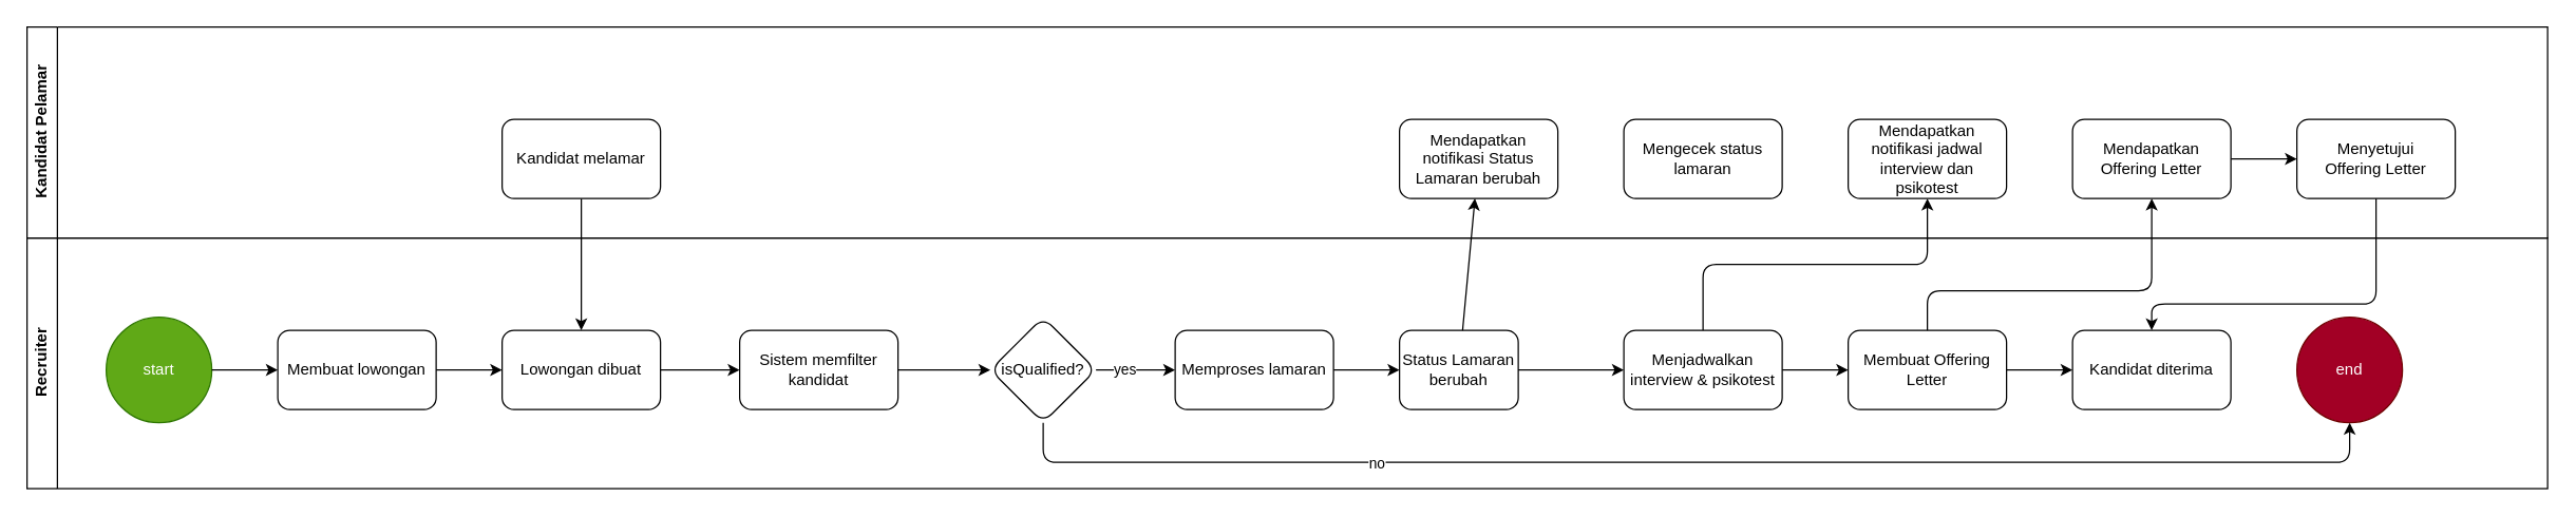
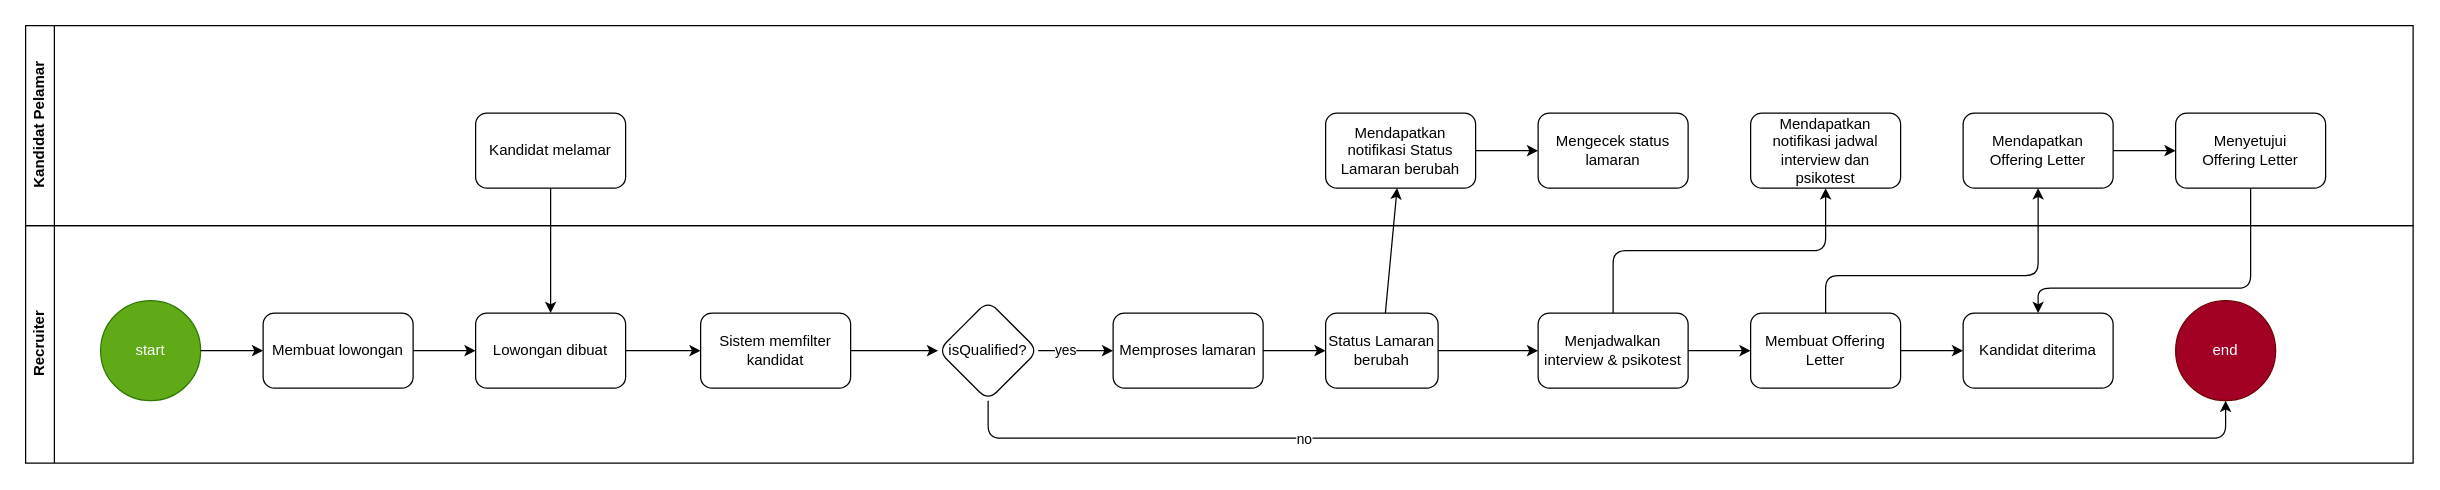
  <mxCell id="0" />
  <mxCell id="1" parent="0" />
  <mxCell id="2" style="edgeStyle=none;html=1;" edge="1" parent="1" source="30" target="9"><mxGeometry relative="1" as="geometry" /></mxCell>
  <mxCell id="3" value="" style="edgeStyle=none;html=1;" edge="1" parent="1" source="19" target="34"><mxGeometry relative="1" as="geometry"><Array as="points"><mxPoint x="1290" y="200" /><mxPoint x="1460" y="200" /></Array></mxGeometry></mxCell>
  <mxCell id="4" value="" style="edgeStyle=none;html=1;" edge="1" parent="1" source="21" target="36"><mxGeometry relative="1" as="geometry"><Array as="points"><mxPoint x="1460" y="220" /><mxPoint x="1630" y="220" /></Array></mxGeometry></mxCell>
  <mxCell id="5" value="Recruiter" style="swimlane;horizontal=0;whiteSpace=wrap;html=1;" vertex="1" parent="1"><mxGeometry x="20" y="180" width="1910" height="190" as="geometry" /></mxCell>
  <mxCell id="6" value="start" style="ellipse;whiteSpace=wrap;html=1;aspect=fixed;fillColor=#60a917;fontColor=#ffffff;strokeColor=#2D7600;" vertex="1" parent="5"><mxGeometry x="60" y="60" width="80" height="80" as="geometry" /></mxCell>
  <mxCell id="7" value="Membuat lowongan" style="rounded=1;whiteSpace=wrap;html=1;" vertex="1" parent="5"><mxGeometry x="190" y="70" width="120" height="60" as="geometry" /></mxCell>
  <mxCell id="8" style="edgeStyle=none;html=1;" edge="1" parent="5" source="6" target="7"><mxGeometry relative="1" as="geometry" /></mxCell>
  <mxCell id="9" value="Lowongan dibuat" style="rounded=1;whiteSpace=wrap;html=1;" vertex="1" parent="5"><mxGeometry x="360" y="70" width="120" height="60" as="geometry" /></mxCell>
  <mxCell id="10" value="" style="edgeStyle=none;html=1;" edge="1" parent="5" source="7" target="9"><mxGeometry relative="1" as="geometry" /></mxCell>
  <mxCell id="11" value="" style="edgeStyle=none;html=1;" edge="1" parent="5" source="12" target="28"><mxGeometry relative="1" as="geometry" /></mxCell>
  <mxCell id="12" value="Sistem memfilter kandidat" style="rounded=1;whiteSpace=wrap;html=1;" vertex="1" parent="5"><mxGeometry x="540" y="70" width="120" height="60" as="geometry" /></mxCell>
  <mxCell id="13" style="edgeStyle=none;html=1;" edge="1" parent="5" source="9" target="12"><mxGeometry relative="1" as="geometry" /></mxCell>
  <mxCell id="14" value="Memproses lamaran" style="rounded=1;whiteSpace=wrap;html=1;" vertex="1" parent="5"><mxGeometry x="870" y="70" width="120" height="60" as="geometry" /></mxCell>
  <mxCell id="15" value="" style="edgeStyle=none;html=1;" edge="1" parent="5" source="28" target="14"><mxGeometry relative="1" as="geometry" /></mxCell>
  <mxCell id="16" value="yes" style="edgeLabel;html=1;align=center;verticalAlign=middle;resizable=0;points=[];" vertex="1" connectable="0" parent="15"><mxGeometry x="-0.292" y="1" relative="1" as="geometry"><mxPoint as="offset" /></mxGeometry></mxCell>
  <mxCell id="17" value="Status Lamaran berubah" style="rounded=1;whiteSpace=wrap;html=1;" vertex="1" parent="5"><mxGeometry x="1040" y="70" width="90" height="60" as="geometry" /></mxCell>
  <mxCell id="18" value="" style="edgeStyle=none;html=1;" edge="1" parent="5" source="14" target="17"><mxGeometry relative="1" as="geometry" /></mxCell>
  <mxCell id="19" value="Menjadwalkan interview &amp;amp; psikotest" style="rounded=1;whiteSpace=wrap;html=1;" vertex="1" parent="5"><mxGeometry x="1210" y="70" width="120" height="60" as="geometry" /></mxCell>
  <mxCell id="20" style="edgeStyle=none;html=1;" edge="1" parent="5" source="17" target="19"><mxGeometry relative="1" as="geometry" /></mxCell>
  <mxCell id="21" value="Membuat Offering Letter" style="rounded=1;whiteSpace=wrap;html=1;" vertex="1" parent="5"><mxGeometry x="1380" y="70" width="120" height="60" as="geometry" /></mxCell>
  <mxCell id="22" value="" style="edgeStyle=none;html=1;" edge="1" parent="5" source="19" target="21"><mxGeometry relative="1" as="geometry"><Array as="points" /></mxGeometry></mxCell>
  <mxCell id="23" value="Kandidat diterima" style="rounded=1;whiteSpace=wrap;html=1;" vertex="1" parent="5"><mxGeometry x="1550" y="70" width="120" height="60" as="geometry" /></mxCell>
  <mxCell id="24" value="end" style="ellipse;whiteSpace=wrap;html=1;rounded=1;fillColor=#a20025;fontColor=#ffffff;strokeColor=#6F0000;" vertex="1" parent="5"><mxGeometry x="1720" y="60" width="80" height="80" as="geometry" /></mxCell>
  <mxCell id="25" style="edgeStyle=none;html=1;" edge="1" parent="5" source="21" target="23"><mxGeometry relative="1" as="geometry" /></mxCell>
  <mxCell id="26" style="edgeStyle=none;html=1;exitX=0.5;exitY=1;exitDx=0;exitDy=0;" edge="1" parent="5" source="28" target="24"><mxGeometry relative="1" as="geometry"><Array as="points"><mxPoint x="770" y="170" /><mxPoint x="1760" y="170" /></Array></mxGeometry></mxCell>
  <mxCell id="27" value="no" style="edgeLabel;html=1;align=center;verticalAlign=middle;resizable=0;points=[];" vertex="1" connectable="0" parent="26"><mxGeometry x="-0.463" y="3" relative="1" as="geometry"><mxPoint y="3" as="offset" /></mxGeometry></mxCell>
  <mxCell id="28" value="isQualified?" style="rhombus;whiteSpace=wrap;html=1;rounded=1;" vertex="1" parent="5"><mxGeometry x="730" y="60" width="80" height="80" as="geometry" /></mxCell>
  <mxCell id="29" value="Kandidat Pelamar" style="swimlane;horizontal=0;whiteSpace=wrap;html=1;" vertex="1" parent="1"><mxGeometry x="20" y="20" width="1910" height="160" as="geometry" /></mxCell>
  <mxCell id="30" value="Kandidat melamar" style="rounded=1;whiteSpace=wrap;html=1;" vertex="1" parent="29"><mxGeometry x="360" y="70" width="120" height="60" as="geometry" /></mxCell>
  <mxCell id="31" value="Mendapatkan notifikasi Status Lamaran berubah" style="rounded=1;whiteSpace=wrap;html=1;" vertex="1" parent="29"><mxGeometry x="1040" y="70" width="120" height="60" as="geometry" /></mxCell>
  <mxCell id="32" value="Mengecek status lamaran" style="rounded=1;whiteSpace=wrap;html=1;" vertex="1" parent="29"><mxGeometry x="1210" y="70" width="120" height="60" as="geometry" /></mxCell>
+ <mxCell id="33" style="edgeStyle=none;html=1;" edge="1" parent="29" source="31" target="32"><mxGeometry relative="1" as="geometry" /></mxCell>
  <mxCell id="34" value="Mendapatkan notifikasi jadwal interview dan psikotest" style="rounded=1;whiteSpace=wrap;html=1;" vertex="1" parent="29"><mxGeometry x="1380" y="70" width="120" height="60" as="geometry" /></mxCell>
  <mxCell id="35" value="" style="edgeStyle=none;html=1;" edge="1" parent="29" source="36" target="37"><mxGeometry relative="1" as="geometry" /></mxCell>
  <mxCell id="36" value="Mendapatkan Offering Letter" style="rounded=1;whiteSpace=wrap;html=1;" vertex="1" parent="29"><mxGeometry x="1550" y="70" width="120" height="60" as="geometry" /></mxCell>
  <mxCell id="37" value="Menyetujui &lt;br&gt;Offering Letter" style="rounded=1;whiteSpace=wrap;html=1;" vertex="1" parent="29"><mxGeometry x="1720" y="70" width="120" height="60" as="geometry" /></mxCell>
  <mxCell id="38" value="" style="edgeStyle=none;html=1;" edge="1" parent="1" source="17" target="31"><mxGeometry relative="1" as="geometry" /></mxCell>
  <mxCell id="39" style="edgeStyle=none;html=1;" edge="1" parent="1" source="37" target="23"><mxGeometry relative="1" as="geometry"><Array as="points"><mxPoint x="1800" y="230" /><mxPoint x="1710" y="230" /><mxPoint x="1630" y="230" /></Array></mxGeometry></mxCell>
